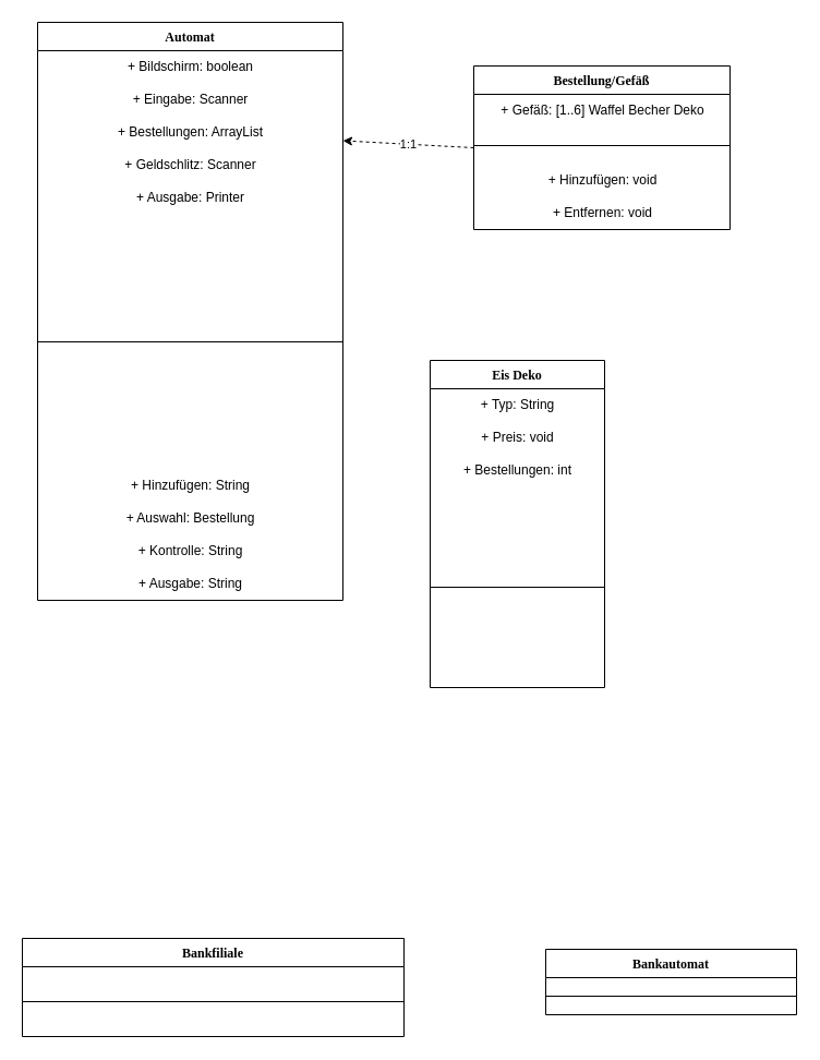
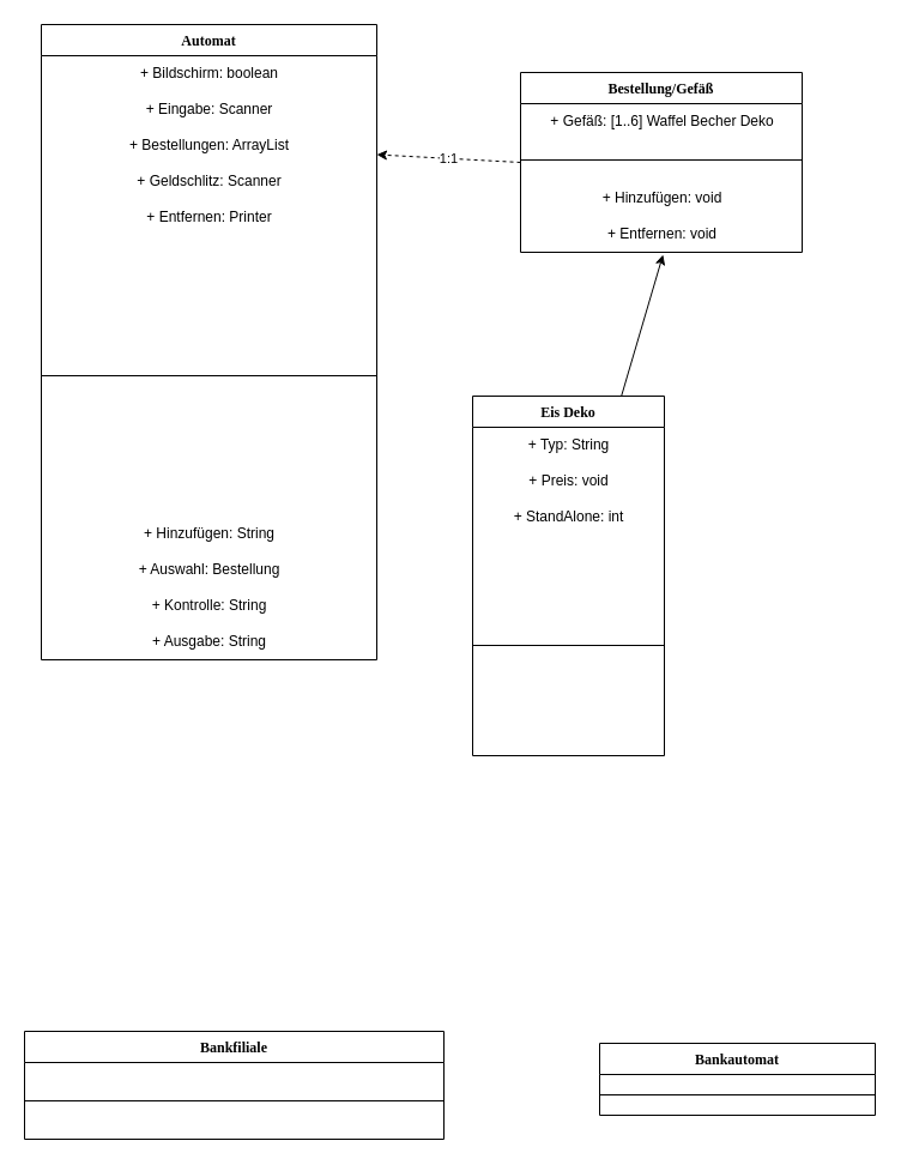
  <mxCell id="0" />
  <mxCell id="1" parent="0" />
  <mxCell id="2" value="Automat" style="swimlane;fontStyle=1;align=center;verticalAlign=top;childLayout=stackLayout;horizontal=1;startSize=26;horizontalStack=0;resizeParent=1;resizeParentMax=0;resizeLast=0;collapsible=1;marginBottom=0;fontFamily=Tahoma;" parent="1" vertex="1"><mxGeometry x="34" y="20" width="280" height="530" as="geometry" /></mxCell>
  <mxCell id="3" value="+ Bildschirm: boolean" style="text;html=1;align=center;verticalAlign=middle;resizable=0;points=[];autosize=1;strokeColor=none;fillColor=none;" parent="2" vertex="1"><mxGeometry y="26" width="280" height="30" as="geometry" /></mxCell>
  <mxCell id="4" value="+ Eingabe: Scanner" style="text;html=1;align=center;verticalAlign=middle;resizable=0;points=[];autosize=1;strokeColor=none;fillColor=none;" parent="2" vertex="1"><mxGeometry y="56" width="280" height="30" as="geometry" /></mxCell>
  <mxCell id="5" value="+ Bestellungen: ArrayList" style="text;html=1;align=center;verticalAlign=middle;resizable=0;points=[];autosize=1;strokeColor=none;fillColor=none;" vertex="1" parent="2"><mxGeometry y="86" width="280" height="30" as="geometry" /></mxCell>
  <mxCell id="6" value="+ Geldschlitz: Scanner" style="text;html=1;align=center;verticalAlign=middle;resizable=0;points=[];autosize=1;strokeColor=none;fillColor=none;" vertex="1" parent="2"><mxGeometry y="116" width="280" height="30" as="geometry" /></mxCell>
- <mxCell id="7" value="+ Ausgabe: Printer" style="text;html=1;align=center;verticalAlign=middle;resizable=0;points=[];autosize=1;strokeColor=none;fillColor=none;" vertex="1" parent="2"><mxGeometry y="146" width="280" height="30" as="geometry" /></mxCell>
+ <mxCell id="7" value="+ Entfernen: Printer" style="text;html=1;align=center;verticalAlign=middle;resizable=0;points=[];autosize=1;strokeColor=none;fillColor=none;" vertex="1" parent="2"><mxGeometry y="146" width="280" height="30" as="geometry" /></mxCell>
  <mxCell id="8" value="" style="line;strokeWidth=1;fillColor=none;align=left;verticalAlign=middle;spacingTop=-1;spacingLeft=3;spacingRight=3;rotatable=0;labelPosition=right;points=[];portConstraint=eastwest;fontFamily=Tahoma;" parent="2" vertex="1"><mxGeometry y="176" width="280" height="234" as="geometry" /></mxCell>
  <mxCell id="9" value="+ Hinzufügen: String" style="text;html=1;align=center;verticalAlign=middle;resizable=0;points=[];autosize=1;strokeColor=none;fillColor=none;" vertex="1" parent="2"><mxGeometry y="410" width="280" height="30" as="geometry" /></mxCell>
  <mxCell id="10" value="+ Auswahl: Bestellung" style="text;html=1;align=center;verticalAlign=middle;resizable=0;points=[];autosize=1;strokeColor=none;fillColor=none;" vertex="1" parent="2"><mxGeometry y="440" width="280" height="30" as="geometry" /></mxCell>
  <mxCell id="11" value="+ Kontrolle: S&lt;span style=&quot;color: rgba(0, 0, 0, 0); font-family: monospace; font-size: 0px; text-align: start;&quot;&gt;%3CmxGraphModel%3E%3Croot%3E%3CmxCell%20id%3D%220%22%2F%3E%3CmxCell%20id%3D%221%22%20parent%3D%220%22%2F%3E%3CmxCell%20id%3D%222%22%20value%3D%22%2B%20Begr%C3%BC%C3%9Fung%3A%20String%22%20style%3D%22text%3Bhtml%3D1%3Balign%3Dcenter%3BverticalAlign%3Dmiddle%3Bresizable%3D0%3Bpoints%3D%5B%5D%3Bautosize%3D1%3BstrokeColor%3Dnone%3BfillColor%3Dnone%3B%22%20vertex%3D%221%22%20parent%3D%221%22%3E%3CmxGeometry%20x%3D%2250%22%20y%3D%22550%22%20width%3D%22280%22%20height%3D%2230%22%20as%3D%22geometry%22%2F%3E%3C%2FmxCell%3E%3C%2Froot%3E%3C%2FmxGraphModel%3E&lt;/span&gt;tring" style="text;html=1;align=center;verticalAlign=middle;resizable=0;points=[];autosize=1;strokeColor=none;fillColor=none;" vertex="1" parent="2"><mxGeometry y="470" width="280" height="30" as="geometry" /></mxCell>
  <mxCell id="12" value="+ Ausgabe: S&lt;span style=&quot;color: rgba(0, 0, 0, 0); font-family: monospace; font-size: 0px; text-align: start;&quot;&gt;%3CmxGraphModel%3E%3Croot%3E%3CmxCell%20id%3D%220%22%2F%3E%3CmxCell%20id%3D%221%22%20parent%3D%220%22%2F%3E%3CmxCell%20id%3D%222%22%20value%3D%22%2B%20Begr%C3%BC%C3%9Fung%3A%20String%22%20style%3D%22text%3Bhtml%3D1%3Balign%3Dcenter%3BverticalAlign%3Dmiddle%3Bresizable%3D0%3Bpoints%3D%5B%5D%3Bautosize%3D1%3BstrokeColor%3Dnone%3BfillColor%3Dnone%3B%22%20vertex%3D%221%22%20parent%3D%221%22%3E%3CmxGeometry%20x%3D%2250%22%20y%3D%22550%22%20width%3D%22280%22%20height%3D%2230%22%20as%3D%22geometry%22%2F%3E%3C%2FmxCell%3E%3C%2Froot%3E%3C%2FmxGraphModel%3E&lt;/span&gt;tring" style="text;html=1;align=center;verticalAlign=middle;resizable=0;points=[];autosize=1;strokeColor=none;fillColor=none;" vertex="1" parent="2"><mxGeometry y="500" width="280" height="30" as="geometry" /></mxCell>
  <mxCell id="13" value="Bankfiliale" style="swimlane;fontStyle=1;align=center;verticalAlign=top;childLayout=stackLayout;horizontal=1;startSize=26;horizontalStack=0;resizeParent=1;resizeParentMax=0;resizeLast=0;collapsible=1;marginBottom=0;fontFamily=Tahoma;" parent="1" vertex="1"><mxGeometry x="20" y="860" width="350" height="90" as="geometry" /></mxCell>
  <mxCell id="14" value="" style="line;strokeWidth=1;fillColor=none;align=left;verticalAlign=middle;spacingTop=-1;spacingLeft=3;spacingRight=3;rotatable=0;labelPosition=right;points=[];portConstraint=eastwest;fontFamily=Tahoma;" parent="13" vertex="1"><mxGeometry y="26" width="350" height="64" as="geometry" /></mxCell>
  <mxCell id="15" value="Bankautomat" style="swimlane;fontStyle=1;align=center;verticalAlign=top;childLayout=stackLayout;horizontal=1;startSize=26;horizontalStack=0;resizeParent=1;resizeParentMax=0;resizeLast=0;collapsible=1;marginBottom=0;fontFamily=Tahoma;" parent="1" vertex="1"><mxGeometry x="500" y="870" width="230" height="60" as="geometry"><mxRectangle x="520" y="580" width="110" height="26" as="alternateBounds" /></mxGeometry></mxCell>
  <mxCell id="16" value="" style="line;strokeWidth=1;fillColor=none;align=left;verticalAlign=middle;spacingTop=-1;spacingLeft=3;spacingRight=3;rotatable=0;labelPosition=right;points=[];portConstraint=eastwest;fontFamily=Tahoma;" parent="15" vertex="1"><mxGeometry y="26" width="230" height="34" as="geometry" /></mxCell>
+ <mxCell id="17" style="edgeStyle=none;html=1;entryX=0.506;entryY=1.067;entryDx=0;entryDy=0;entryPerimeter=0;" edge="1" parent="1" source="18" target="28"><mxGeometry relative="1" as="geometry" /></mxCell>
  <mxCell id="18" value="Eis Deko" style="swimlane;fontStyle=1;align=center;verticalAlign=top;childLayout=stackLayout;horizontal=1;startSize=26;horizontalStack=0;resizeParent=1;resizeParentMax=0;resizeLast=0;collapsible=1;marginBottom=0;fontFamily=Tahoma;" parent="1" vertex="1"><mxGeometry x="394" y="330" width="160" height="300" as="geometry" /></mxCell>
  <mxCell id="19" value="+ Typ: String&lt;span style=&quot;color: rgba(0, 0, 0, 0); font-family: monospace; font-size: 0px; text-align: start;&quot;&gt;CmxGraphModel%3E%3Croot%3E%3CmxCell%20id%3D%220%22%2F%3E%3CmxCell%20id%3D%221%22%20parent%3D%220%22%2F%3E%3CmxCell%20id%3D%222%22%20value%3D%22%2B%20BLZ%3A%20String%22%20style%3D%22text%3Bhtml%3D1%3Balign%3Dcenter%3BverticalAlign%3Dmiddle%3Bresizable%3D0%3Bpoints%3D%5B%5D%3Bautosize%3D1%3BstrokeColor%3Dnone%3BfillColor%3Dnone%3B%22%20vertex%3D%221%22%20parent%3D%221%22%3E%3CmxGeometry%20x%3D%2250%22%20y%3D%22106%22%20width%3D%22280%22%20height%3D%2230%22%20as%3D%22geometry%22%2F%3E%3C%2FmxCell%3E%3C%2Froot%3E%3C%2FmxGraphModel%3E&lt;/span&gt;" style="text;html=1;align=center;verticalAlign=middle;resizable=0;points=[];autosize=1;strokeColor=none;fillColor=none;" parent="18" vertex="1"><mxGeometry y="26" width="160" height="30" as="geometry" /></mxCell>
  <mxCell id="20" value="+ Preis: void" style="text;html=1;align=center;verticalAlign=middle;resizable=0;points=[];autosize=1;strokeColor=none;fillColor=none;" vertex="1" parent="18"><mxGeometry y="56" width="160" height="30" as="geometry" /></mxCell>
- <mxCell id="21" value="+ Bestellungen: int" style="text;html=1;align=center;verticalAlign=middle;resizable=0;points=[];autosize=1;strokeColor=none;fillColor=none;" vertex="1" parent="18"><mxGeometry y="86" width="160" height="30" as="geometry" /></mxCell>
+ <mxCell id="21" value="+ StandAlone: int" style="text;html=1;align=center;verticalAlign=middle;resizable=0;points=[];autosize=1;strokeColor=none;fillColor=none;" vertex="1" parent="18"><mxGeometry y="86" width="160" height="30" as="geometry" /></mxCell>
  <mxCell id="22" value="" style="line;strokeWidth=1;fillColor=none;align=left;verticalAlign=middle;spacingTop=-1;spacingLeft=3;spacingRight=3;rotatable=0;labelPosition=right;points=[];portConstraint=eastwest;fontFamily=Tahoma;" parent="18" vertex="1"><mxGeometry y="116" width="160" height="184" as="geometry" /></mxCell>
  <mxCell id="23" value="1:1" style="edgeStyle=none;html=1;exitX=0;exitY=0.5;exitDx=0;exitDy=0;endArrow=classic;endFill=1;dashed=1;" parent="1" source="24" target="5" edge="1"><mxGeometry relative="1" as="geometry"><mxPoint x="304" y="350" as="targetPoint" /></mxGeometry></mxCell>
  <mxCell id="24" value="Bestellung/Gefäß" style="swimlane;fontStyle=1;align=center;verticalAlign=top;childLayout=stackLayout;horizontal=1;startSize=26;horizontalStack=0;resizeParent=1;resizeParentMax=0;resizeLast=0;collapsible=1;marginBottom=0;fontFamily=Tahoma;" parent="1" vertex="1"><mxGeometry x="434" y="60" width="235" height="150" as="geometry"><mxRectangle x="500" y="166" width="150" height="30" as="alternateBounds" /></mxGeometry></mxCell>
  <mxCell id="25" value="+ Gefäß: [1..6] Waffel Becher Deko" style="text;html=1;align=center;verticalAlign=middle;resizable=0;points=[];autosize=1;strokeColor=none;fillColor=none;" vertex="1" parent="24"><mxGeometry y="26" width="235" height="30" as="geometry" /></mxCell>
  <mxCell id="26" value="" style="line;strokeWidth=1;fillColor=none;align=left;verticalAlign=middle;spacingTop=-1;spacingLeft=3;spacingRight=3;rotatable=0;labelPosition=right;points=[];portConstraint=eastwest;fontFamily=Tahoma;" parent="24" vertex="1"><mxGeometry y="56" width="235" height="34" as="geometry" /></mxCell>
  <mxCell id="27" value="+ Hinzufügen: void" style="text;html=1;align=center;verticalAlign=middle;resizable=0;points=[];autosize=1;strokeColor=none;fillColor=none;" vertex="1" parent="24"><mxGeometry y="90" width="235" height="30" as="geometry" /></mxCell>
  <mxCell id="28" value="+ Entfernen: void" style="text;html=1;align=center;verticalAlign=middle;resizable=0;points=[];autosize=1;strokeColor=none;fillColor=none;" vertex="1" parent="24"><mxGeometry y="120" width="235" height="30" as="geometry" /></mxCell>
